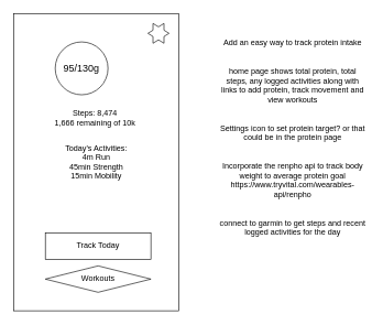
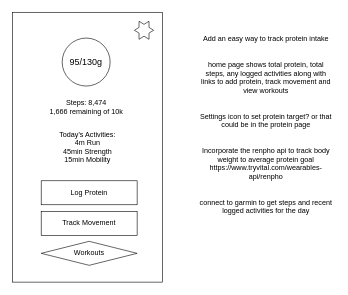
  <mxCell id="0" />
  <mxCell id="1" parent="0" />
  <mxCell id="2" value="&lt;div&gt;&lt;br&gt;&lt;/div&gt;" style="rounded=0;whiteSpace=wrap;html=1;" vertex="1" parent="1"><mxGeometry x="20" y="20" width="250" height="450" as="geometry" /></mxCell>
- <mxCell id="3" value="&lt;font style=&quot;font-size: 15px;&quot;&gt;95/130g&lt;/font&gt;" style="ellipse;whiteSpace=wrap;html=1;aspect=fixed;" vertex="1" parent="1"><mxGeometry x="83" y="63" width="80" height="80" as="geometry" /></mxCell>
+ <mxCell id="3" value="&lt;font style=&quot;font-size: 15px;&quot;&gt;95/130g&lt;/font&gt;" style="ellipse;whiteSpace=wrap;html=1;aspect=fixed;" vertex="1" parent="1"><mxGeometry x="103" y="63" width="80" height="80" as="geometry" /></mxCell>
  <mxCell id="4" value="Steps: 8,474&lt;div&gt;1,666 remaining of 10k&lt;/div&gt;" style="text;html=1;align=center;verticalAlign=middle;whiteSpace=wrap;rounded=0;" vertex="1" parent="1"><mxGeometry x="70.5" y="163" width="145" height="30" as="geometry" /></mxCell>
+ <mxCell id="5" value="Log Protein" style="rounded=0;whiteSpace=wrap;html=1;" vertex="1" parent="1"><mxGeometry x="68" y="301" width="160" height="40" as="geometry" /></mxCell>
  <mxCell id="6" value="Workouts" style="rhombus;whiteSpace=wrap;html=1;" vertex="1" parent="1"><mxGeometry x="68" y="402" width="160" height="40" as="geometry" /></mxCell>
- <mxCell id="7" value="Track Today" style="rounded=0;whiteSpace=wrap;html=1;" vertex="1" parent="1"><mxGeometry x="68" y="352" width="160" height="40" as="geometry" /></mxCell>
+ <mxCell id="7" value="Track Movement" style="rounded=0;whiteSpace=wrap;html=1;" vertex="1" parent="1"><mxGeometry x="68" y="352" width="160" height="40" as="geometry" /></mxCell>
  <mxCell id="8" value="Today's Activities:&lt;div&gt;4m Run&lt;/div&gt;&lt;div&gt;45min Strength&lt;/div&gt;&lt;div&gt;15min Mobility&lt;/div&gt;" style="text;html=1;align=center;verticalAlign=middle;whiteSpace=wrap;rounded=0;" vertex="1" parent="1"><mxGeometry x="72.5" y="210" width="145" height="70" as="geometry" /></mxCell>
  <mxCell id="9" value="Add an easy way to track protein intake&lt;div&gt;&lt;br&gt;&lt;/div&gt;&lt;div&gt;&lt;br&gt;&lt;div&gt;home page shows total protein, total steps, any logged activities along with links to add protein, track movement and view workouts&lt;/div&gt;&lt;/div&gt;&lt;div&gt;&lt;br&gt;&lt;/div&gt;&lt;div&gt;&lt;br&gt;&lt;/div&gt;&lt;div&gt;Settings icon to set protein target? or that could be in the protein page&lt;/div&gt;&lt;div&gt;&lt;br&gt;&lt;/div&gt;&lt;div&gt;&lt;br&gt;&lt;/div&gt;&lt;div&gt;Incorporate the renpho api to track body weight to average protein goal&lt;br&gt;https://www.tryvital.com/wearables-api/renpho&lt;/div&gt;&lt;div&gt;&lt;br&gt;&lt;/div&gt;&lt;div&gt;&lt;br&gt;&lt;/div&gt;&lt;div&gt;connect to garmin to get steps and recent logged activities for the day&lt;/div&gt;&lt;div&gt;&lt;br&gt;&lt;/div&gt;" style="text;html=1;align=center;verticalAlign=middle;whiteSpace=wrap;rounded=0;" vertex="1" parent="1"><mxGeometry x="328" y="20" width="230" height="390" as="geometry" /></mxCell>
  <mxCell id="10" value="" style="verticalLabelPosition=bottom;verticalAlign=top;html=1;shape=mxgraph.basic.6_point_star" vertex="1" parent="1"><mxGeometry x="223.5" y="35" width="32" height="30" as="geometry" /></mxCell>
